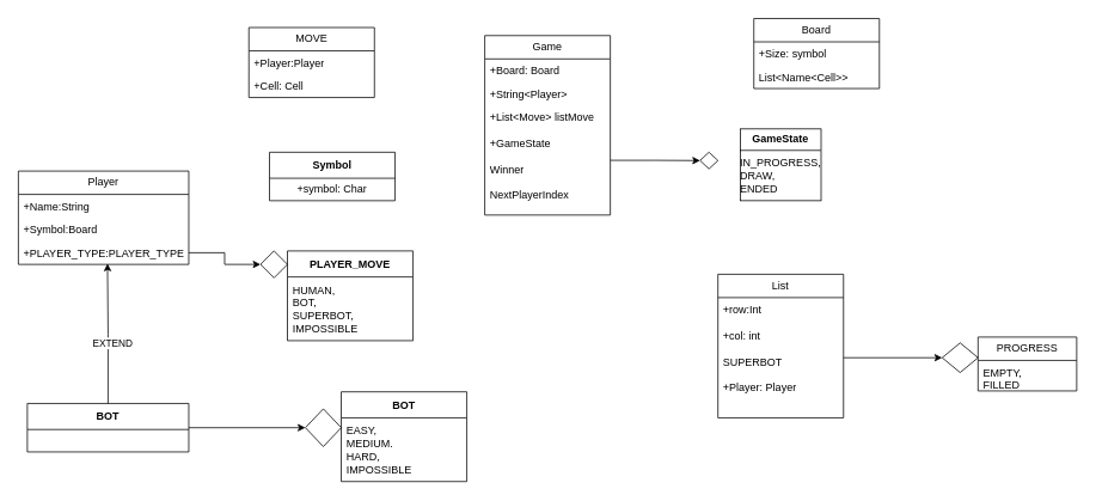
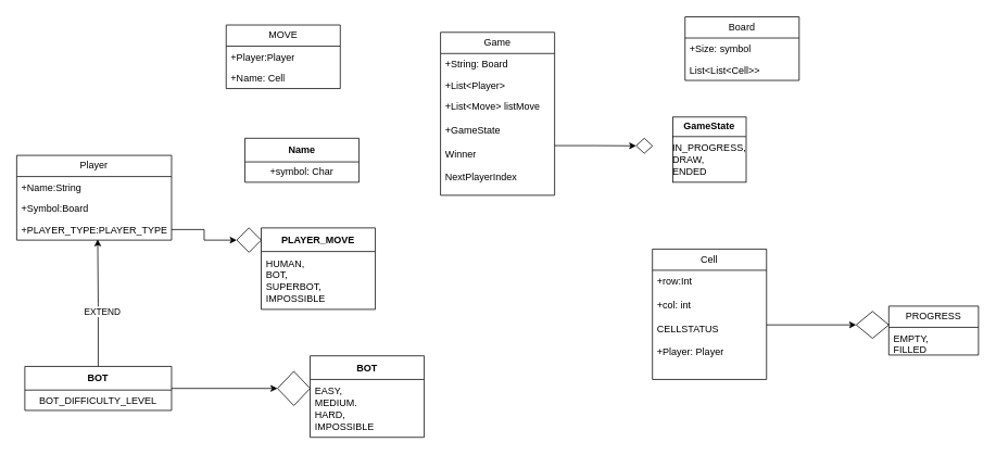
  <mxCell id="0" />
  <mxCell id="1" parent="0" />
  <mxCell id="2" value="Game" style="swimlane;fontStyle=0;childLayout=stackLayout;horizontal=1;startSize=26;fillColor=none;horizontalStack=0;resizeParent=1;resizeParentMax=0;resizeLast=0;collapsible=1;marginBottom=0;whiteSpace=wrap;html=1;" parent="1" vertex="1"><mxGeometry x="540" y="39" width="140" height="200" as="geometry" /></mxCell>
- <mxCell id="3" value="+Board: Board" style="text;strokeColor=none;fillColor=none;align=left;verticalAlign=top;spacingLeft=4;spacingRight=4;overflow=hidden;rotatable=0;points=[[0,0.5],[1,0.5]];portConstraint=eastwest;whiteSpace=wrap;html=1;" parent="2" vertex="1"><mxGeometry y="26" width="140" height="26" as="geometry" /></mxCell>
- <mxCell id="4" value="+String&amp;lt;Player&amp;gt;" style="text;strokeColor=none;fillColor=none;align=left;verticalAlign=top;spacingLeft=4;spacingRight=4;overflow=hidden;rotatable=0;points=[[0,0.5],[1,0.5]];portConstraint=eastwest;whiteSpace=wrap;html=1;" parent="2" vertex="1"><mxGeometry y="52" width="140" height="26" as="geometry" /></mxCell>
+ <mxCell id="3" value="+String: Board" style="text;strokeColor=none;fillColor=none;align=left;verticalAlign=top;spacingLeft=4;spacingRight=4;overflow=hidden;rotatable=0;points=[[0,0.5],[1,0.5]];portConstraint=eastwest;whiteSpace=wrap;html=1;" parent="2" vertex="1"><mxGeometry y="26" width="140" height="26" as="geometry" /></mxCell>
+ <mxCell id="4" value="+List&amp;lt;Player&amp;gt;" style="text;strokeColor=none;fillColor=none;align=left;verticalAlign=top;spacingLeft=4;spacingRight=4;overflow=hidden;rotatable=0;points=[[0,0.5],[1,0.5]];portConstraint=eastwest;whiteSpace=wrap;html=1;" parent="2" vertex="1"><mxGeometry y="52" width="140" height="26" as="geometry" /></mxCell>
  <mxCell id="5" value="+List&amp;lt;Move&amp;gt; listMove&lt;div&gt;&lt;br&gt;&lt;/div&gt;&lt;div&gt;+GameState&lt;/div&gt;&lt;div&gt;&lt;br&gt;&lt;/div&gt;&lt;div&gt;Winner&lt;/div&gt;&lt;div&gt;&lt;br&gt;&lt;/div&gt;&lt;div&gt;NextPlayerIndex&lt;/div&gt;" style="text;strokeColor=none;fillColor=none;align=left;verticalAlign=top;spacingLeft=4;spacingRight=4;overflow=hidden;rotatable=0;points=[[0,0.5],[1,0.5]];portConstraint=eastwest;whiteSpace=wrap;html=1;" parent="2" vertex="1"><mxGeometry y="78" width="140" height="122" as="geometry" /></mxCell>
  <mxCell id="6" value="&lt;p style=&quot;margin:0px;margin-top:4px;text-align:center;&quot;&gt;&lt;b&gt;GameState&lt;/b&gt;&lt;/p&gt;&lt;hr size=&quot;1&quot; style=&quot;border-style:solid;&quot;&gt;IN_PROGRESS,&lt;div&gt;DRAW,&lt;/div&gt;&lt;div&gt;ENDED&lt;/div&gt;&lt;div&gt;&lt;div&gt;&lt;div style=&quot;height:2px;&quot;&gt;&lt;/div&gt;&lt;/div&gt;&lt;/div&gt;" style="verticalAlign=top;align=left;overflow=fill;html=1;whiteSpace=wrap;" parent="1" vertex="1"><mxGeometry x="825" y="143" width="90" height="80" as="geometry" /></mxCell>
  <mxCell id="7" value="" style="rhombus;whiteSpace=wrap;html=1;fillColor=none;" parent="1" vertex="1"><mxGeometry x="780" y="169" width="20" height="18.5" as="geometry" /></mxCell>
  <mxCell id="8" style="edgeStyle=orthogonalEdgeStyle;rounded=0;orthogonalLoop=1;jettySize=auto;html=1;" parent="1" source="5" target="7" edge="1"><mxGeometry relative="1" as="geometry"><mxPoint x="740" y="178" as="targetPoint" /></mxGeometry></mxCell>
  <mxCell id="9" value="Board" style="swimlane;fontStyle=0;childLayout=stackLayout;horizontal=1;startSize=26;fillColor=none;horizontalStack=0;resizeParent=1;resizeParentMax=0;resizeLast=0;collapsible=1;marginBottom=0;whiteSpace=wrap;html=1;" parent="1" vertex="1"><mxGeometry x="840" y="20" width="140" height="78" as="geometry" /></mxCell>
  <mxCell id="10" value="+Size: symbol" style="text;strokeColor=none;fillColor=none;align=left;verticalAlign=top;spacingLeft=4;spacingRight=4;overflow=hidden;rotatable=0;points=[[0,0.5],[1,0.5]];portConstraint=eastwest;whiteSpace=wrap;html=1;" parent="9" vertex="1"><mxGeometry y="26" width="140" height="26" as="geometry" /></mxCell>
- <mxCell id="11" value="List&amp;lt;Name&amp;lt;Cell&amp;gt;&amp;gt;" style="text;strokeColor=none;fillColor=none;align=left;verticalAlign=top;spacingLeft=4;spacingRight=4;overflow=hidden;rotatable=0;points=[[0,0.5],[1,0.5]];portConstraint=eastwest;whiteSpace=wrap;html=1;" parent="9" vertex="1"><mxGeometry y="52" width="140" height="26" as="geometry" /></mxCell>
- <mxCell id="12" value="List" style="swimlane;fontStyle=0;childLayout=stackLayout;horizontal=1;startSize=26;fillColor=none;horizontalStack=0;resizeParent=1;resizeParentMax=0;resizeLast=0;collapsible=1;marginBottom=0;whiteSpace=wrap;html=1;" parent="1" vertex="1"><mxGeometry x="800" y="305" width="140" height="160" as="geometry" /></mxCell>
- <mxCell id="13" value="+row:Int&lt;div&gt;&lt;br&gt;&lt;/div&gt;&lt;div&gt;+col: int&lt;/div&gt;&lt;div&gt;&lt;br&gt;&lt;/div&gt;&lt;div&gt;SUPERBOT&lt;/div&gt;&lt;div&gt;&lt;br&gt;&lt;/div&gt;&lt;div&gt;+Player: Player&lt;/div&gt;" style="text;strokeColor=none;fillColor=none;align=left;verticalAlign=top;spacingLeft=4;spacingRight=4;overflow=hidden;rotatable=0;points=[[0,0.5],[1,0.5]];portConstraint=eastwest;whiteSpace=wrap;html=1;" parent="12" vertex="1"><mxGeometry y="26" width="140" height="134" as="geometry" /></mxCell>
+ <mxCell id="11" value="List&amp;lt;List&amp;lt;Cell&amp;gt;&amp;gt;" style="text;strokeColor=none;fillColor=none;align=left;verticalAlign=top;spacingLeft=4;spacingRight=4;overflow=hidden;rotatable=0;points=[[0,0.5],[1,0.5]];portConstraint=eastwest;whiteSpace=wrap;html=1;" parent="9" vertex="1"><mxGeometry y="52" width="140" height="26" as="geometry" /></mxCell>
+ <mxCell id="12" value="Cell" style="swimlane;fontStyle=0;childLayout=stackLayout;horizontal=1;startSize=26;fillColor=none;horizontalStack=0;resizeParent=1;resizeParentMax=0;resizeLast=0;collapsible=1;marginBottom=0;whiteSpace=wrap;html=1;" parent="1" vertex="1"><mxGeometry x="800" y="305" width="140" height="160" as="geometry" /></mxCell>
+ <mxCell id="13" value="+row:Int&lt;div&gt;&lt;br&gt;&lt;/div&gt;&lt;div&gt;+col: int&lt;/div&gt;&lt;div&gt;&lt;br&gt;&lt;/div&gt;&lt;div&gt;CELLSTATUS&lt;/div&gt;&lt;div&gt;&lt;br&gt;&lt;/div&gt;&lt;div&gt;+Player: Player&lt;/div&gt;" style="text;strokeColor=none;fillColor=none;align=left;verticalAlign=top;spacingLeft=4;spacingRight=4;overflow=hidden;rotatable=0;points=[[0,0.5],[1,0.5]];portConstraint=eastwest;whiteSpace=wrap;html=1;" parent="12" vertex="1"><mxGeometry y="26" width="140" height="134" as="geometry" /></mxCell>
  <mxCell id="14" value="PROGRESS" style="swimlane;fontStyle=0;childLayout=stackLayout;horizontal=1;startSize=26;fillColor=none;horizontalStack=0;resizeParent=1;resizeParentMax=0;resizeLast=0;collapsible=1;marginBottom=0;whiteSpace=wrap;html=1;" parent="1" vertex="1"><mxGeometry x="1090" y="375" width="110" height="60" as="geometry"><mxRectangle x="-270" y="300" width="120" height="30" as="alternateBounds" /></mxGeometry></mxCell>
  <mxCell id="15" value="EMPTY,&lt;div&gt;FILLED&lt;/div&gt;" style="text;strokeColor=none;fillColor=none;align=left;verticalAlign=top;spacingLeft=4;spacingRight=4;overflow=hidden;rotatable=0;points=[[0,0.5],[1,0.5]];portConstraint=eastwest;whiteSpace=wrap;html=1;" parent="14" vertex="1"><mxGeometry y="26" width="110" height="34" as="geometry" /></mxCell>
  <mxCell id="16" value="" style="rhombus;whiteSpace=wrap;html=1;fillColor=none;" parent="1" vertex="1"><mxGeometry x="1050" y="381.5" width="40" height="33" as="geometry" /></mxCell>
  <mxCell id="17" style="edgeStyle=orthogonalEdgeStyle;rounded=0;orthogonalLoop=1;jettySize=auto;html=1;" parent="1" source="13" target="16" edge="1"><mxGeometry relative="1" as="geometry"><mxPoint x="1050" y="398" as="targetPoint" /></mxGeometry></mxCell>
  <mxCell id="18" value="Player" style="swimlane;fontStyle=0;childLayout=stackLayout;horizontal=1;startSize=26;fillColor=none;horizontalStack=0;resizeParent=1;resizeParentMax=0;resizeLast=0;collapsible=1;marginBottom=0;whiteSpace=wrap;html=1;" parent="1" vertex="1"><mxGeometry x="20" y="190" width="190" height="104" as="geometry" /></mxCell>
  <mxCell id="19" value="+Name:String" style="text;strokeColor=none;fillColor=none;align=left;verticalAlign=top;spacingLeft=4;spacingRight=4;overflow=hidden;rotatable=0;points=[[0,0.5],[1,0.5]];portConstraint=eastwest;whiteSpace=wrap;html=1;" parent="18" vertex="1"><mxGeometry y="26" width="190" height="26" as="geometry" /></mxCell>
  <mxCell id="20" value="+Symbol:Board" style="text;strokeColor=none;fillColor=none;align=left;verticalAlign=top;spacingLeft=4;spacingRight=4;overflow=hidden;rotatable=0;points=[[0,0.5],[1,0.5]];portConstraint=eastwest;whiteSpace=wrap;html=1;" parent="18" vertex="1"><mxGeometry y="52" width="190" height="26" as="geometry" /></mxCell>
  <mxCell id="21" value="+PLAYER_TYPE:PLAYER_TYPE" style="text;strokeColor=none;fillColor=none;align=left;verticalAlign=top;spacingLeft=4;spacingRight=4;overflow=hidden;rotatable=0;points=[[0,0.5],[1,0.5]];portConstraint=eastwest;whiteSpace=wrap;html=1;" parent="18" vertex="1"><mxGeometry y="78" width="190" height="26" as="geometry" /></mxCell>
- <mxCell id="22" value="Symbol" style="swimlane;fontStyle=1;align=center;verticalAlign=middle;childLayout=stackLayout;horizontal=1;startSize=29;horizontalStack=0;resizeParent=1;resizeParentMax=0;resizeLast=0;collapsible=0;marginBottom=0;html=1;whiteSpace=wrap;" parent="1" vertex="1"><mxGeometry x="300" y="169" width="140" height="54" as="geometry" /></mxCell>
+ <mxCell id="22" value="Name" style="swimlane;fontStyle=1;align=center;verticalAlign=middle;childLayout=stackLayout;horizontal=1;startSize=29;horizontalStack=0;resizeParent=1;resizeParentMax=0;resizeLast=0;collapsible=0;marginBottom=0;html=1;whiteSpace=wrap;" parent="1" vertex="1"><mxGeometry x="300" y="169" width="140" height="54" as="geometry" /></mxCell>
  <mxCell id="23" value="+symbol: Char" style="text;html=1;strokeColor=none;fillColor=none;align=center;verticalAlign=middle;spacingLeft=4;spacingRight=4;overflow=hidden;rotatable=0;points=[[0,0.5],[1,0.5]];portConstraint=eastwest;whiteSpace=wrap;" parent="22" vertex="1"><mxGeometry y="29" width="140" height="25" as="geometry" /></mxCell>
  <mxCell id="24" value="PLAYER_MOVE" style="swimlane;fontStyle=1;align=center;verticalAlign=middle;childLayout=stackLayout;horizontal=1;startSize=29;horizontalStack=0;resizeParent=1;resizeParentMax=0;resizeLast=0;collapsible=0;marginBottom=0;html=1;whiteSpace=wrap;" parent="1" vertex="1"><mxGeometry x="320" y="279" width="140" height="100" as="geometry" /></mxCell>
  <mxCell id="25" value="HUMAN,&lt;div&gt;BOT,&lt;/div&gt;&lt;div&gt;SUPERBOT,&lt;/div&gt;&lt;div&gt;IMPOSSIBLE&lt;/div&gt;" style="text;html=1;strokeColor=none;fillColor=none;align=left;verticalAlign=middle;spacingLeft=4;spacingRight=4;overflow=hidden;rotatable=0;points=[[0,0.5],[1,0.5]];portConstraint=eastwest;whiteSpace=wrap;" parent="24" vertex="1"><mxGeometry y="29" width="140" height="71" as="geometry" /></mxCell>
  <mxCell id="26" style="edgeStyle=orthogonalEdgeStyle;rounded=0;orthogonalLoop=1;jettySize=auto;html=1;entryX=0;entryY=0.5;entryDx=0;entryDy=0;" parent="1" source="27" target="32" edge="1"><mxGeometry relative="1" as="geometry" /></mxCell>
  <mxCell id="27" value="BOT" style="swimlane;fontStyle=1;align=center;verticalAlign=middle;childLayout=stackLayout;horizontal=1;startSize=29;horizontalStack=0;resizeParent=1;resizeParentMax=0;resizeLast=0;collapsible=0;marginBottom=0;html=1;whiteSpace=wrap;" parent="1" vertex="1"><mxGeometry x="30" y="449" width="180" height="54" as="geometry" /></mxCell>
  <mxCell id="28" style="edgeStyle=orthogonalEdgeStyle;rounded=0;orthogonalLoop=1;jettySize=auto;html=1;entryX=0.523;entryY=0.963;entryDx=0;entryDy=0;entryPerimeter=0;" parent="1" source="27" target="21" edge="1"><mxGeometry relative="1" as="geometry" /></mxCell>
  <mxCell id="29" value="EXTEND" style="edgeLabel;html=1;align=center;verticalAlign=middle;resizable=0;points=[];" parent="28" vertex="1" connectable="0"><mxGeometry x="-0.126" y="-4" relative="1" as="geometry"><mxPoint as="offset" /></mxGeometry></mxCell>
  <mxCell id="30" value="BOT" style="swimlane;fontStyle=1;align=center;verticalAlign=middle;childLayout=stackLayout;horizontal=1;startSize=29;horizontalStack=0;resizeParent=1;resizeParentMax=0;resizeLast=0;collapsible=0;marginBottom=0;html=1;whiteSpace=wrap;" parent="1" vertex="1"><mxGeometry x="380" y="436" width="140" height="100" as="geometry" /></mxCell>
  <mxCell id="31" value="EASY,&lt;div&gt;MEDIUM.&lt;/div&gt;&lt;div&gt;HARD,&lt;/div&gt;&lt;div&gt;IMPOSSIBLE&lt;/div&gt;" style="text;html=1;strokeColor=none;fillColor=none;align=left;verticalAlign=middle;spacingLeft=4;spacingRight=4;overflow=hidden;rotatable=0;points=[[0,0.5],[1,0.5]];portConstraint=eastwest;whiteSpace=wrap;" parent="30" vertex="1"><mxGeometry y="29" width="140" height="71" as="geometry" /></mxCell>
  <mxCell id="32" value="" style="rhombus;whiteSpace=wrap;html=1;fillColor=none;" parent="1" vertex="1"><mxGeometry x="340" y="455" width="40" height="42" as="geometry" /></mxCell>
+ <mxCell id="33" value="BOT_DIFFICULTY_LEVEL" style="text;html=1;strokeColor=none;fillColor=none;align=center;verticalAlign=middle;spacingLeft=4;spacingRight=4;overflow=hidden;rotatable=0;points=[[0,0.5],[1,0.5]];portConstraint=eastwest;whiteSpace=wrap;" parent="1" vertex="1"><mxGeometry x="30" y="478" width="180" height="25" as="geometry" /></mxCell>
  <mxCell id="34" value="" style="rhombus;whiteSpace=wrap;html=1;fillColor=none;" parent="1" vertex="1"><mxGeometry x="290" y="279" width="30" height="30" as="geometry" /></mxCell>
  <mxCell id="35" value="" style="edgeStyle=orthogonalEdgeStyle;rounded=0;orthogonalLoop=1;jettySize=auto;html=1;" parent="1" source="21" target="34" edge="1"><mxGeometry relative="1" as="geometry" /></mxCell>
  <mxCell id="36" value="MOVE" style="swimlane;fontStyle=0;childLayout=stackLayout;horizontal=1;startSize=26;fillColor=none;horizontalStack=0;resizeParent=1;resizeParentMax=0;resizeLast=0;collapsible=1;marginBottom=0;whiteSpace=wrap;html=1;" parent="1" vertex="1"><mxGeometry x="277" y="30" width="140" height="78" as="geometry" /></mxCell>
  <mxCell id="37" value="+Player:Player" style="text;strokeColor=none;fillColor=none;align=left;verticalAlign=top;spacingLeft=4;spacingRight=4;overflow=hidden;rotatable=0;points=[[0,0.5],[1,0.5]];portConstraint=eastwest;whiteSpace=wrap;html=1;" parent="36" vertex="1"><mxGeometry y="26" width="140" height="26" as="geometry" /></mxCell>
- <mxCell id="38" value="+Cell: Cell" style="text;strokeColor=none;fillColor=none;align=left;verticalAlign=top;spacingLeft=4;spacingRight=4;overflow=hidden;rotatable=0;points=[[0,0.5],[1,0.5]];portConstraint=eastwest;whiteSpace=wrap;html=1;" parent="36" vertex="1"><mxGeometry y="52" width="140" height="26" as="geometry" /></mxCell>
+ <mxCell id="38" value="+Name: Cell" style="text;strokeColor=none;fillColor=none;align=left;verticalAlign=top;spacingLeft=4;spacingRight=4;overflow=hidden;rotatable=0;points=[[0,0.5],[1,0.5]];portConstraint=eastwest;whiteSpace=wrap;html=1;" parent="36" vertex="1"><mxGeometry y="52" width="140" height="26" as="geometry" /></mxCell>
